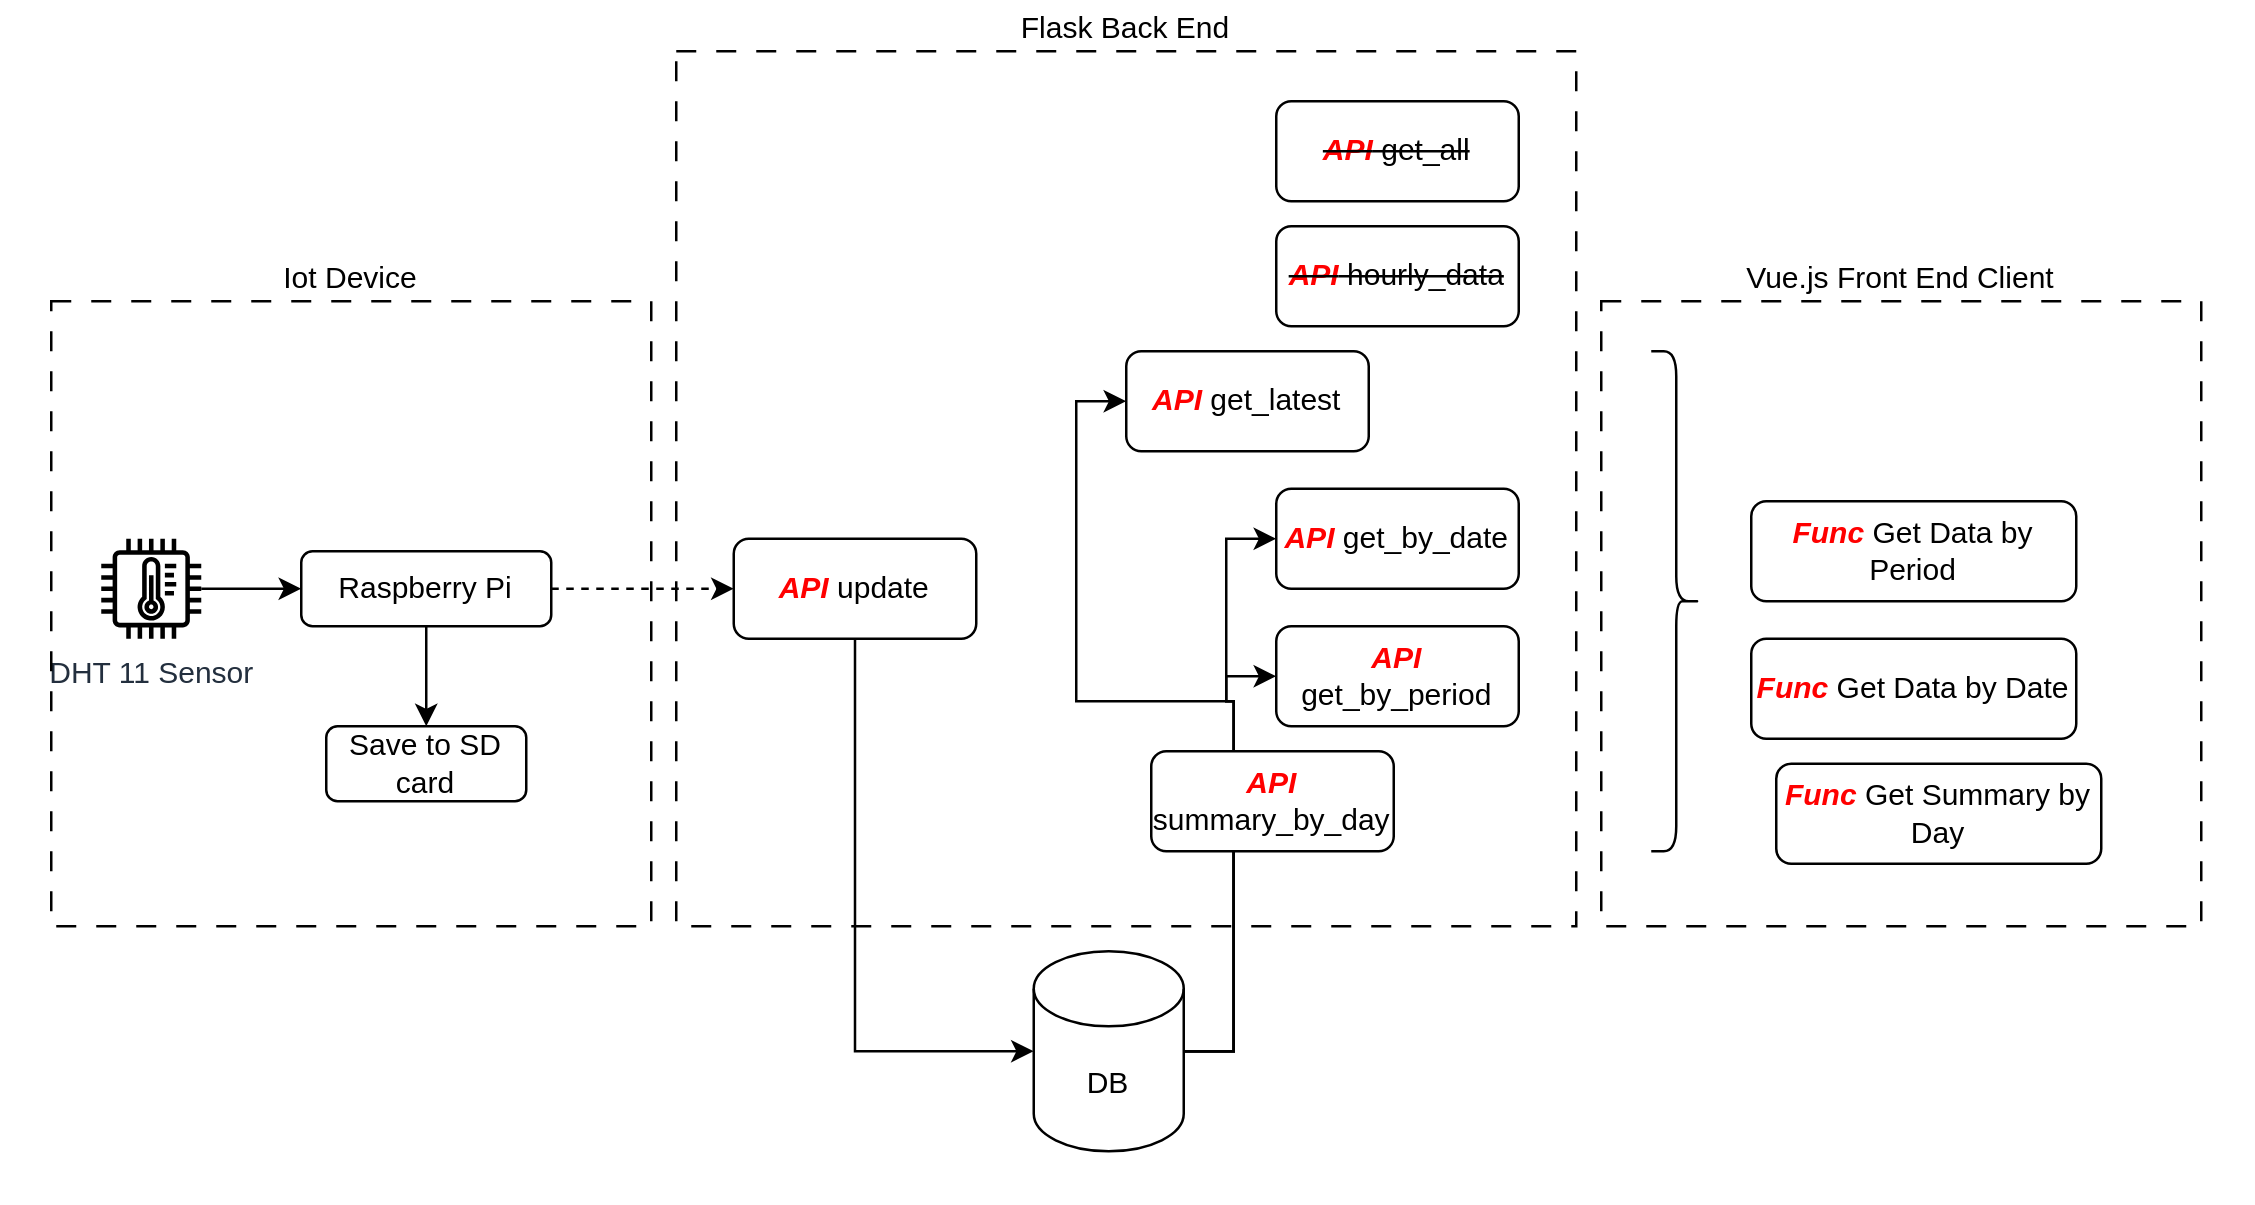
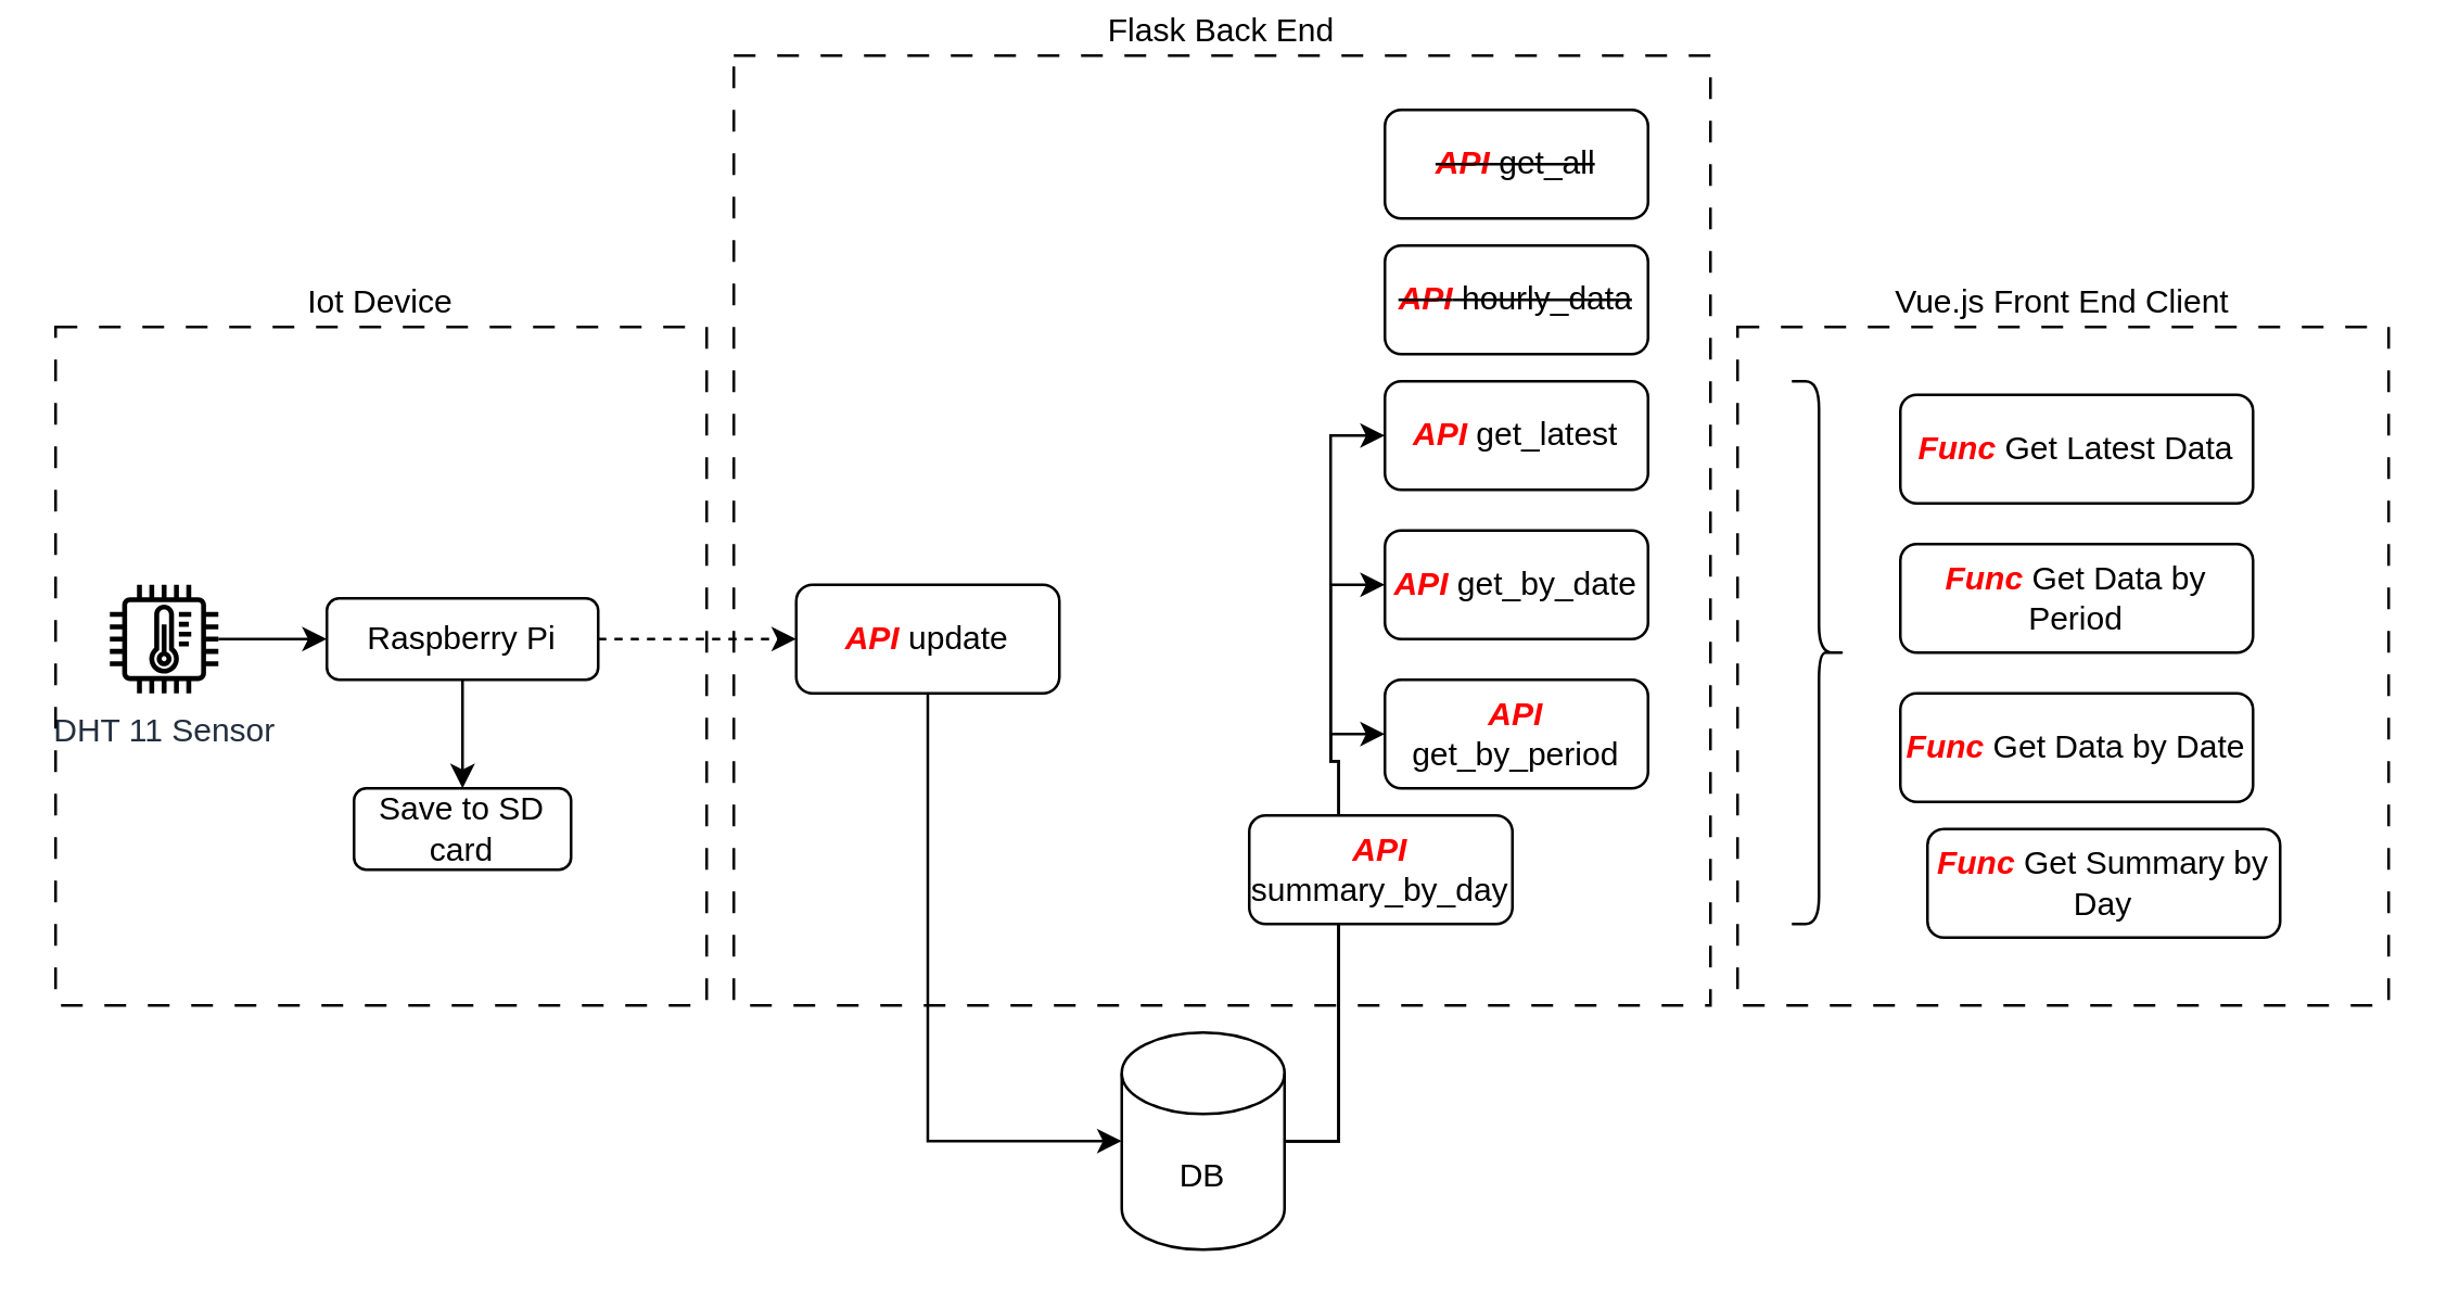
  <mxCell id="0" />
  <mxCell id="1" parent="0" />
  <mxCell id="2" value="Flask Back End" style="rounded=0;whiteSpace=wrap;html=1;fillColor=none;dashed=1;dashPattern=8 8;labelPosition=center;verticalLabelPosition=top;align=center;verticalAlign=bottom;" vertex="1" parent="1"><mxGeometry x="270" y="20" width="360" height="350" as="geometry" /></mxCell>
  <mxCell id="3" value="DHT 11 Sensor" style="sketch=0;outlineConnect=0;fontColor=#232F3E;gradientColor=none;fillColor=#000000;strokeColor=none;dashed=0;verticalLabelPosition=bottom;verticalAlign=top;align=center;html=1;fontSize=12;fontStyle=0;aspect=fixed;pointerEvents=1;shape=mxgraph.aws4.iot_thing_temperature_sensor;" vertex="1" parent="1"><mxGeometry x="40" y="215" width="40" height="40" as="geometry" /></mxCell>
  <mxCell id="4" style="edgeStyle=orthogonalEdgeStyle;rounded=0;orthogonalLoop=1;jettySize=auto;html=1;exitX=0.5;exitY=1;exitDx=0;exitDy=0;entryX=0.5;entryY=0;entryDx=0;entryDy=0;" edge="1" parent="1" source="6" target="13"><mxGeometry relative="1" as="geometry" /></mxCell>
  <mxCell id="5" style="edgeStyle=orthogonalEdgeStyle;rounded=0;orthogonalLoop=1;jettySize=auto;html=1;exitX=1;exitY=0.5;exitDx=0;exitDy=0;entryX=0;entryY=0.5;entryDx=0;entryDy=0;dashed=1;" edge="1" parent="1" source="6" target="14"><mxGeometry relative="1" as="geometry" /></mxCell>
  <mxCell id="6" value="Raspberry&amp;nbsp;Pi" style="rounded=1;whiteSpace=wrap;html=1;" vertex="1" parent="1"><mxGeometry x="120" y="220" width="100" height="30" as="geometry" /></mxCell>
  <mxCell id="7" value="" style="endArrow=classic;html=1;rounded=0;entryX=0;entryY=0.5;entryDx=0;entryDy=0;" edge="1" parent="1" source="3" target="6"><mxGeometry width="50" height="50" relative="1" as="geometry"><mxPoint x="80" y="240" as="sourcePoint" /><mxPoint x="130" y="190" as="targetPoint" /></mxGeometry></mxCell>
  <mxCell id="8" style="edgeStyle=orthogonalEdgeStyle;rounded=0;orthogonalLoop=1;jettySize=auto;html=1;exitX=1;exitY=0.5;exitDx=0;exitDy=0;exitPerimeter=0;entryX=0;entryY=0.5;entryDx=0;entryDy=0;" edge="1" parent="1" source="12" target="15"><mxGeometry relative="1" as="geometry" /></mxCell>
  <mxCell id="9" style="edgeStyle=orthogonalEdgeStyle;rounded=0;orthogonalLoop=1;jettySize=auto;html=1;exitX=1;exitY=0.5;exitDx=0;exitDy=0;exitPerimeter=0;entryX=0;entryY=0.5;entryDx=0;entryDy=0;" edge="1" parent="1" source="12" target="17"><mxGeometry relative="1" as="geometry"><Array as="points"><mxPoint x="493" y="420" /><mxPoint x="493" y="280" /><mxPoint x="490" y="280" /><mxPoint x="490" y="215" /></Array></mxGeometry></mxCell>
  <mxCell id="10" style="edgeStyle=orthogonalEdgeStyle;rounded=0;orthogonalLoop=1;jettySize=auto;html=1;exitX=1;exitY=0.5;exitDx=0;exitDy=0;exitPerimeter=0;entryX=0;entryY=0.5;entryDx=0;entryDy=0;" edge="1" parent="1" source="12" target="18"><mxGeometry relative="1" as="geometry"><Array as="points"><mxPoint x="493" y="420" /><mxPoint x="493" y="280" /><mxPoint x="490" y="280" /><mxPoint x="490" y="270" /></Array></mxGeometry></mxCell>
  <mxCell id="11" style="edgeStyle=orthogonalEdgeStyle;rounded=0;orthogonalLoop=1;jettySize=auto;html=1;exitX=1;exitY=0.5;exitDx=0;exitDy=0;exitPerimeter=0;entryX=0;entryY=0.5;entryDx=0;entryDy=0;" edge="1" parent="1" source="12" target="19"><mxGeometry relative="1" as="geometry"><Array as="points"><mxPoint x="493" y="420" /><mxPoint x="493" y="320" /></Array></mxGeometry></mxCell>
  <mxCell id="12" value="DB" style="shape=cylinder3;whiteSpace=wrap;html=1;boundedLbl=1;backgroundOutline=1;size=15;" vertex="1" parent="1"><mxGeometry x="413" y="380" width="60" height="80" as="geometry" /></mxCell>
  <mxCell id="13" value="Save to SD card" style="rounded=1;whiteSpace=wrap;html=1;" vertex="1" parent="1"><mxGeometry x="130" y="290" width="80" height="30" as="geometry" /></mxCell>
  <mxCell id="14" value="&lt;b&gt;&lt;i&gt;&lt;font color=&quot;#ff0000&quot;&gt;API&lt;/font&gt;&lt;/i&gt;&lt;/b&gt; update" style="rounded=1;whiteSpace=wrap;html=1;" vertex="1" parent="1"><mxGeometry x="293" y="215" width="97" height="40" as="geometry" /></mxCell>
- <mxCell id="15" value="&lt;b&gt;&lt;i&gt;&lt;font color=&quot;#ff0000&quot;&gt;API&lt;/font&gt;&lt;/i&gt;&lt;/b&gt;&amp;nbsp;get_latest" style="rounded=1;whiteSpace=wrap;html=1;" vertex="1" parent="1"><mxGeometry x="450" y="140" width="97" height="40" as="geometry" /></mxCell>
+ <mxCell id="15" value="&lt;b&gt;&lt;i&gt;&lt;font color=&quot;#ff0000&quot;&gt;API&lt;/font&gt;&lt;/i&gt;&lt;/b&gt;&amp;nbsp;get_latest" style="rounded=1;whiteSpace=wrap;html=1;" vertex="1" parent="1"><mxGeometry x="510" y="140" width="97" height="40" as="geometry" /></mxCell>
  <mxCell id="16" style="edgeStyle=orthogonalEdgeStyle;rounded=0;orthogonalLoop=1;jettySize=auto;html=1;exitX=0.5;exitY=1;exitDx=0;exitDy=0;entryX=0;entryY=0.5;entryDx=0;entryDy=0;entryPerimeter=0;" edge="1" parent="1" source="14" target="12"><mxGeometry relative="1" as="geometry" /></mxCell>
  <mxCell id="17" value="&lt;b&gt;&lt;i&gt;&lt;font color=&quot;#ff0000&quot;&gt;API&lt;/font&gt;&lt;/i&gt;&lt;/b&gt; get_by_date" style="rounded=1;whiteSpace=wrap;html=1;" vertex="1" parent="1"><mxGeometry x="510" y="195" width="97" height="40" as="geometry" /></mxCell>
  <mxCell id="18" value="&lt;b&gt;&lt;i&gt;&lt;font color=&quot;#ff0000&quot;&gt;API&lt;/font&gt;&lt;/i&gt;&lt;/b&gt; get_by_period" style="rounded=1;whiteSpace=wrap;html=1;" vertex="1" parent="1"><mxGeometry x="510" y="250" width="97" height="40" as="geometry" /></mxCell>
  <mxCell id="19" value="&lt;b&gt;&lt;i&gt;&lt;font color=&quot;#ff0000&quot;&gt;API&lt;/font&gt;&lt;/i&gt;&lt;/b&gt; summary_by_day" style="rounded=1;whiteSpace=wrap;html=1;" vertex="1" parent="1"><mxGeometry x="460" y="300" width="97" height="40" as="geometry" /></mxCell>
  <mxCell id="20" value="&lt;strike&gt;&lt;b&gt;&lt;i&gt;&lt;font color=&quot;#ff0000&quot;&gt;API&lt;/font&gt;&lt;/i&gt;&lt;/b&gt;&amp;nbsp;get_all&lt;/strike&gt;" style="rounded=1;whiteSpace=wrap;html=1;" vertex="1" parent="1"><mxGeometry x="510" y="40" width="97" height="40" as="geometry" /></mxCell>
  <mxCell id="21" value="&lt;strike&gt;&lt;b&gt;&lt;i&gt;&lt;font color=&quot;#ff0000&quot;&gt;API&lt;/font&gt;&lt;/i&gt;&lt;/b&gt;&amp;nbsp;hourly_data&lt;/strike&gt;" style="rounded=1;whiteSpace=wrap;html=1;" vertex="1" parent="1"><mxGeometry x="510" y="90" width="97" height="40" as="geometry" /></mxCell>
  <mxCell id="22" value="" style="shape=curlyBracket;whiteSpace=wrap;html=1;rounded=1;flipH=1;labelPosition=right;verticalLabelPosition=middle;align=left;verticalAlign=middle;" vertex="1" parent="1"><mxGeometry x="660" y="140" width="20" height="200" as="geometry" /></mxCell>
  <mxCell id="23" value="Vue.js Front End Client" style="rounded=0;whiteSpace=wrap;html=1;fillColor=none;dashed=1;dashPattern=8 8;labelPosition=center;verticalLabelPosition=top;align=center;verticalAlign=bottom;" vertex="1" parent="1"><mxGeometry x="640" y="120" width="240" height="250" as="geometry" /></mxCell>
  <mxCell id="24" value="Iot Device" style="rounded=0;whiteSpace=wrap;html=1;fillColor=none;dashed=1;dashPattern=8 8;labelPosition=center;verticalLabelPosition=top;align=center;verticalAlign=bottom;" vertex="1" parent="1"><mxGeometry x="20" y="120" width="240" height="250" as="geometry" /></mxCell>
+ <mxCell id="25" value="&lt;b&gt;&lt;i&gt;&lt;font color=&quot;#ff0000&quot;&gt;Func&lt;/font&gt;&lt;/i&gt;&lt;/b&gt;&amp;nbsp;Get Latest Data" style="rounded=1;whiteSpace=wrap;html=1;" vertex="1" parent="1"><mxGeometry x="700" y="145" width="130" height="40" as="geometry" /></mxCell>
  <mxCell id="26" value="&lt;b&gt;&lt;i&gt;&lt;font color=&quot;#ff0000&quot;&gt;Func&lt;/font&gt;&lt;/i&gt;&lt;/b&gt;&amp;nbsp;Get Data by Period" style="rounded=1;whiteSpace=wrap;html=1;" vertex="1" parent="1"><mxGeometry x="700" y="200" width="130" height="40" as="geometry" /></mxCell>
  <mxCell id="27" value="&lt;b&gt;&lt;i&gt;&lt;font color=&quot;#ff0000&quot;&gt;Func&lt;/font&gt;&lt;/i&gt;&lt;/b&gt;&amp;nbsp;Get Data by Date" style="rounded=1;whiteSpace=wrap;html=1;" vertex="1" parent="1"><mxGeometry x="700" y="255" width="130" height="40" as="geometry" /></mxCell>
  <mxCell id="28" value="&lt;b&gt;&lt;i&gt;&lt;font color=&quot;#ff0000&quot;&gt;Func&lt;/font&gt;&lt;/i&gt;&lt;/b&gt;&amp;nbsp;Get Summary by Day" style="rounded=1;whiteSpace=wrap;html=1;" vertex="1" parent="1"><mxGeometry x="710" y="305" width="130" height="40" as="geometry" /></mxCell>
